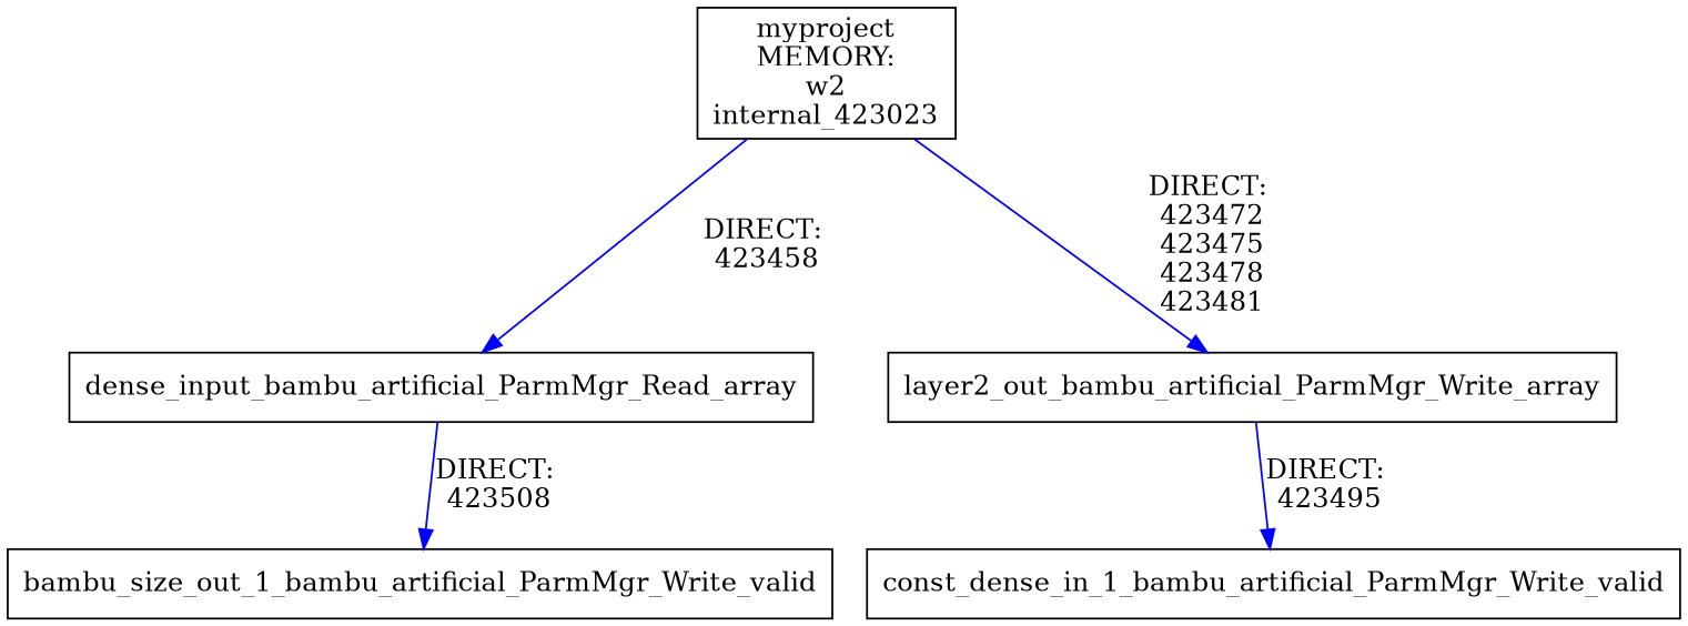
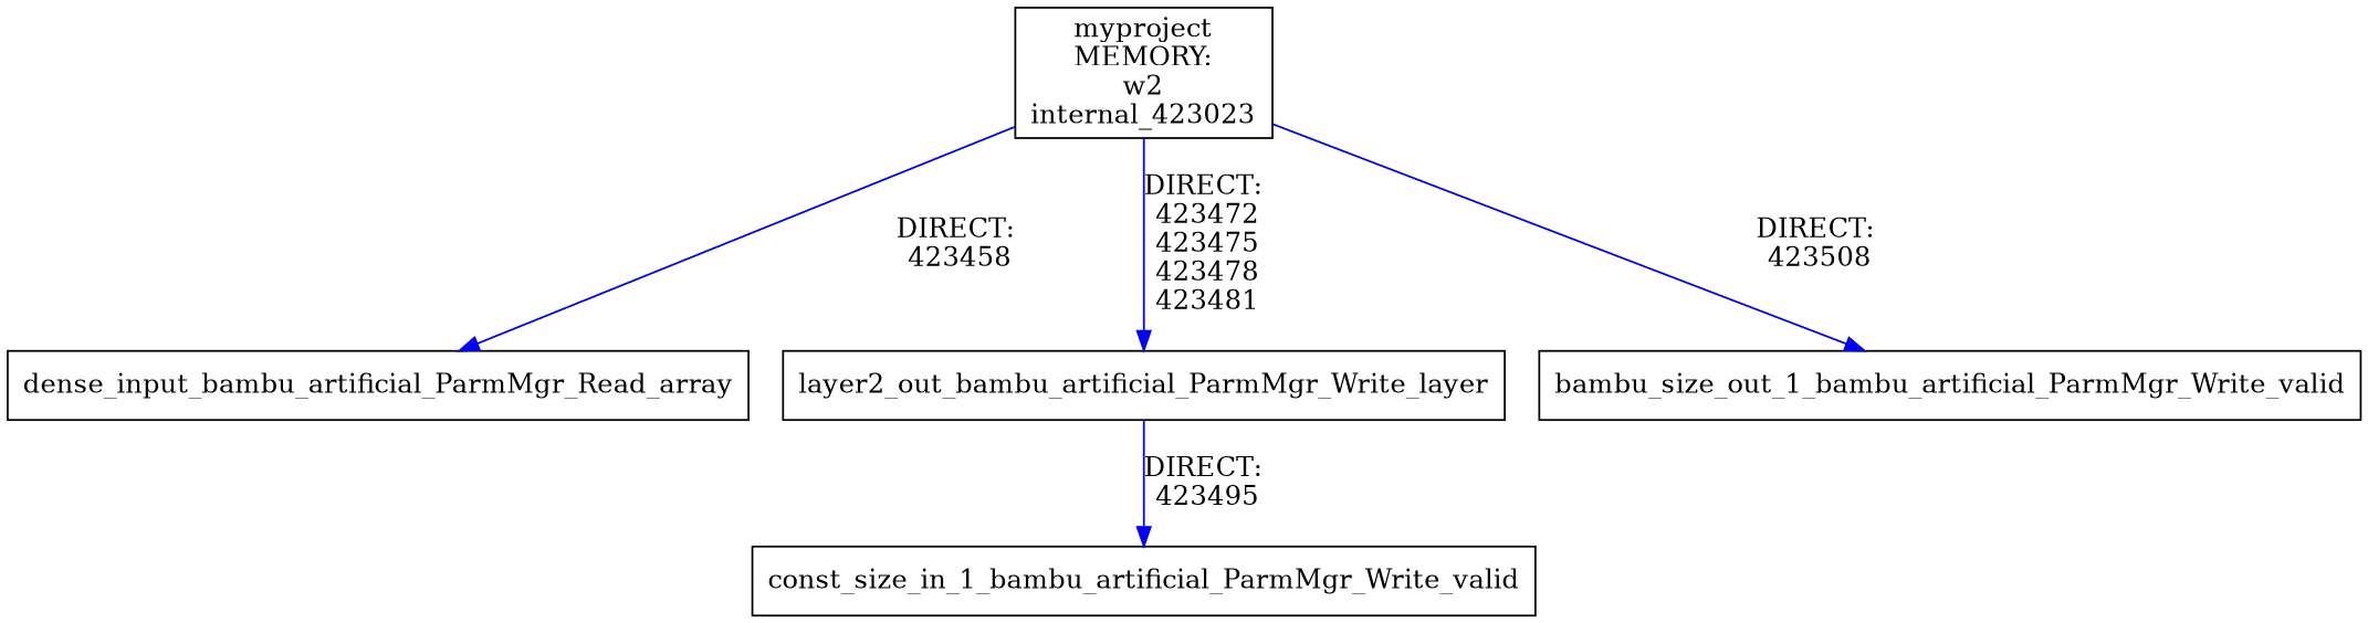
  digraph {
    node [shape=box]
    edge [color=blue]
    n1 [label="myproject\nMEMORY:\nw2\ninternal_423023"]
    n2 [label=dense_input_bambu_artificial_ParmMgr_Read_array]
-   n3 [label=layer2_out_bambu_artificial_ParmMgr_Write_array]
+   n3 [label=layer2_out_bambu_artificial_ParmMgr_Write_layer]
    n4 [label=bambu_size_out_1_bambu_artificial_ParmMgr_Write_valid]
-   n5 [label=const_dense_in_1_bambu_artificial_ParmMgr_Write_valid]
+   n5 [label=const_size_in_1_bambu_artificial_ParmMgr_Write_valid]
    n1 -> n2 [label="DIRECT: \n423458"]
    n1 -> n3 [label="DIRECT: \n423472\n423475\n423478\n423481"]
-   n2 -> n4 [label="DIRECT: \n423508"]
+   n1 -> n4 [label="DIRECT: \n423508"]
    n3 -> n5 [label="DIRECT: \n423495"]
  }
